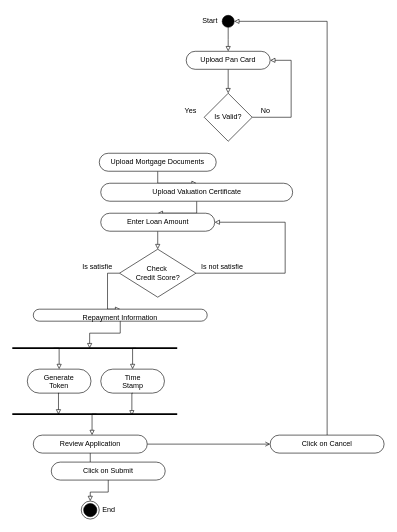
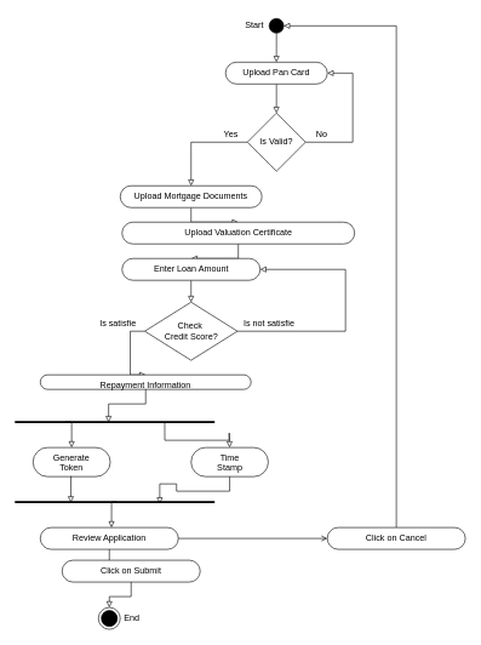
  <mxCell id="0" />
  <mxCell id="1" parent="0" />
  <mxCell id="2" value="" style="edgeStyle=orthogonalEdgeStyle;rounded=0;orthogonalLoop=1;jettySize=auto;html=1;endArrow=block;endFill=0;" parent="1" source="3" edge="1"><mxGeometry relative="1" as="geometry"><mxPoint x="380" y="85" as="targetPoint" /></mxGeometry></mxCell>
  <mxCell id="3" value="" style="ellipse;fillColor=strokeColor;html=1;" parent="1" vertex="1"><mxGeometry x="370" y="25" width="20" height="20" as="geometry" /></mxCell>
  <mxCell id="4" style="edgeStyle=orthogonalEdgeStyle;rounded=0;orthogonalLoop=1;jettySize=auto;html=1;exitX=0.5;exitY=1;exitDx=0;exitDy=0;entryX=0.5;entryY=0;entryDx=0;entryDy=0;endArrow=block;endFill=0;" parent="1" source="5" target="8" edge="1"><mxGeometry relative="1" as="geometry" /></mxCell>
  <mxCell id="5" value="Upload Pan Card" style="html=1;align=center;verticalAlign=top;rounded=1;absoluteArcSize=1;arcSize=52;dashed=0;whiteSpace=wrap;" parent="1" vertex="1"><mxGeometry x="310" y="85" width="140" height="30" as="geometry" /></mxCell>
  <mxCell id="6" style="edgeStyle=orthogonalEdgeStyle;rounded=0;orthogonalLoop=1;jettySize=auto;html=1;exitX=1;exitY=0.5;exitDx=0;exitDy=0;entryX=1;entryY=0.5;entryDx=0;entryDy=0;jumpStyle=none;endArrow=block;endFill=0;" parent="1" source="8" target="5" edge="1"><mxGeometry relative="1" as="geometry"><Array as="points"><mxPoint x="485" y="195" /><mxPoint x="485" y="100" /></Array></mxGeometry></mxCell>
+ <mxCell id="7" style="edgeStyle=orthogonalEdgeStyle;rounded=0;orthogonalLoop=1;jettySize=auto;html=1;exitX=0;exitY=0.5;exitDx=0;exitDy=0;entryX=0.5;entryY=0;entryDx=0;entryDy=0;endArrow=block;endFill=0;" parent="1" source="8" target="12" edge="1"><mxGeometry relative="1" as="geometry" /></mxCell>
  <mxCell id="8" value="Is Valid?" style="rhombus;whiteSpace=wrap;html=1;" parent="1" vertex="1"><mxGeometry x="340" y="155" width="80" height="80" as="geometry" /></mxCell>
  <mxCell id="9" value="No" style="text;html=1;align=center;verticalAlign=middle;whiteSpace=wrap;rounded=0;" parent="1" vertex="1"><mxGeometry x="420" y="175" width="45" height="20" as="geometry" /></mxCell>
  <mxCell id="10" value="Start" style="text;html=1;align=center;verticalAlign=middle;whiteSpace=wrap;rounded=0;" parent="1" vertex="1"><mxGeometry x="320" y="20" width="60" height="30" as="geometry" /></mxCell>
  <mxCell id="11" style="edgeStyle=orthogonalEdgeStyle;rounded=0;orthogonalLoop=1;jettySize=auto;html=1;exitX=0.5;exitY=1;exitDx=0;exitDy=0;entryX=0.5;entryY=0;entryDx=0;entryDy=0;endArrow=block;endFill=0;" parent="1" source="12" target="14" edge="1"><mxGeometry relative="1" as="geometry" /></mxCell>
  <mxCell id="12" value="Upload Mortgage Documents" style="html=1;align=center;verticalAlign=top;rounded=1;absoluteArcSize=1;arcSize=52;dashed=0;whiteSpace=wrap;" parent="1" vertex="1"><mxGeometry x="165" y="255" width="195" height="30" as="geometry" /></mxCell>
  <mxCell id="13" style="edgeStyle=orthogonalEdgeStyle;rounded=0;orthogonalLoop=1;jettySize=auto;html=1;exitX=0.5;exitY=1;exitDx=0;exitDy=0;entryX=0.5;entryY=0;entryDx=0;entryDy=0;endArrow=block;endFill=0;" parent="1" source="14" target="17" edge="1"><mxGeometry relative="1" as="geometry" /></mxCell>
  <mxCell id="14" value="Upload Valuation Certificate" style="html=1;align=center;verticalAlign=top;rounded=1;absoluteArcSize=1;arcSize=52;dashed=0;whiteSpace=wrap;" parent="1" vertex="1"><mxGeometry x="167.5" y="305" width="320" height="30" as="geometry" /></mxCell>
  <mxCell id="15" value="Yes" style="text;html=1;align=center;verticalAlign=middle;whiteSpace=wrap;rounded=0;" parent="1" vertex="1"><mxGeometry x="295" y="175" width="45" height="20" as="geometry" /></mxCell>
  <mxCell id="16" style="edgeStyle=orthogonalEdgeStyle;rounded=0;orthogonalLoop=1;jettySize=auto;html=1;exitX=0.5;exitY=1;exitDx=0;exitDy=0;entryX=0.5;entryY=0;entryDx=0;entryDy=0;endArrow=block;endFill=0;" parent="1" source="17" target="20" edge="1"><mxGeometry relative="1" as="geometry"><Array as="points"><mxPoint x="263" y="405" /><mxPoint x="263" y="405" /></Array></mxGeometry></mxCell>
  <mxCell id="17" value="Enter Loan Amount" style="html=1;align=center;verticalAlign=top;rounded=1;absoluteArcSize=1;arcSize=52;dashed=0;whiteSpace=wrap;" parent="1" vertex="1"><mxGeometry x="167.5" y="355" width="190" height="30" as="geometry" /></mxCell>
  <mxCell id="18" style="edgeStyle=orthogonalEdgeStyle;rounded=0;orthogonalLoop=1;jettySize=auto;html=1;exitX=1;exitY=0.5;exitDx=0;exitDy=0;entryX=1;entryY=0.5;entryDx=0;entryDy=0;endArrow=block;endFill=0;" parent="1" source="20" target="17" edge="1"><mxGeometry relative="1" as="geometry"><Array as="points"><mxPoint x="475" y="455" /><mxPoint x="475" y="370" /></Array></mxGeometry></mxCell>
  <mxCell id="19" style="edgeStyle=orthogonalEdgeStyle;rounded=0;orthogonalLoop=1;jettySize=auto;html=1;exitX=0;exitY=0.5;exitDx=0;exitDy=0;endArrow=block;endFill=0;" parent="1" source="20" target="22" edge="1"><mxGeometry relative="1" as="geometry" /></mxCell>
  <mxCell id="20" value="&lt;div&gt;Check&amp;nbsp;&lt;/div&gt;&lt;div&gt;Credit&amp;nbsp;&lt;span style=&quot;background-color: initial;&quot;&gt;Score?&lt;/span&gt;&lt;/div&gt;" style="rhombus;whiteSpace=wrap;html=1;" parent="1" vertex="1"><mxGeometry x="198.75" y="415" width="127.5" height="80" as="geometry" /></mxCell>
  <mxCell id="21" value="Is not satisfie" style="text;html=1;align=center;verticalAlign=middle;whiteSpace=wrap;rounded=0;" parent="1" vertex="1"><mxGeometry x="325" y="435" width="90" height="20" as="geometry" /></mxCell>
  <mxCell id="22" value="Repayment Information" style="html=1;align=center;verticalAlign=top;rounded=1;absoluteArcSize=1;arcSize=52;dashed=0;whiteSpace=wrap;" parent="1" vertex="1"><mxGeometry x="55" y="515" width="290" height="20" as="geometry" /></mxCell>
  <mxCell id="23" value="Is satisfie" style="text;html=1;align=center;verticalAlign=middle;whiteSpace=wrap;rounded=0;" parent="1" vertex="1"><mxGeometry x="125" y="435" width="73.75" height="20" as="geometry" /></mxCell>
  <mxCell id="24" style="edgeStyle=orthogonalEdgeStyle;rounded=0;orthogonalLoop=1;jettySize=auto;html=1;exitX=0.75;exitY=0.5;exitDx=0;exitDy=0;exitPerimeter=0;entryX=0.5;entryY=0;entryDx=0;entryDy=0;endArrow=block;endFill=0;" parent="1" source="26" target="28" edge="1"><mxGeometry relative="1" as="geometry" /></mxCell>
  <mxCell id="25" style="edgeStyle=orthogonalEdgeStyle;rounded=0;orthogonalLoop=1;jettySize=auto;html=1;exitX=0.25;exitY=0.5;exitDx=0;exitDy=0;exitPerimeter=0;entryX=0.5;entryY=0;entryDx=0;entryDy=0;endArrow=block;endFill=0;" parent="1" source="26" target="27" edge="1"><mxGeometry relative="1" as="geometry" /></mxCell>
  <mxCell id="26" value="" style="shape=line;html=1;strokeWidth=3;strokeColor=#000000;" parent="1" vertex="1"><mxGeometry x="20" y="575" width="275" height="10" as="geometry" /></mxCell>
  <mxCell id="27" value="Generate&lt;div&gt;Token&lt;/div&gt;" style="html=1;align=center;verticalAlign=top;rounded=1;absoluteArcSize=1;arcSize=52;dashed=0;whiteSpace=wrap;" parent="1" vertex="1"><mxGeometry x="45" y="615" width="106.25" height="40" as="geometry" /></mxCell>
- <mxCell id="28" value="Time&lt;div&gt;Stamp&lt;/div&gt;" style="html=1;align=center;verticalAlign=top;rounded=1;absoluteArcSize=1;arcSize=52;dashed=0;whiteSpace=wrap;" parent="1" vertex="1"><mxGeometry x="167.5" y="615" width="106.25" height="40" as="geometry" /></mxCell>
+ <mxCell id="28" value="Time&lt;div&gt;Stamp&lt;/div&gt;" style="html=1;align=center;verticalAlign=top;rounded=1;absoluteArcSize=1;arcSize=52;dashed=0;whiteSpace=wrap;" parent="1" vertex="1"><mxGeometry x="262.5" y="615" width="106.25" height="40" as="geometry" /></mxCell>
  <mxCell id="29" value="" style="shape=line;html=1;strokeWidth=3;strokeColor=#000000;" parent="1" vertex="1"><mxGeometry x="20" y="685" width="275" height="10" as="geometry" /></mxCell>
  <mxCell id="30" value="" style="edgeStyle=orthogonalEdgeStyle;rounded=0;orthogonalLoop=1;jettySize=auto;html=1;endArrow=block;endFill=0;" parent="1" source="32" target="38" edge="1"><mxGeometry relative="1" as="geometry" /></mxCell>
  <mxCell id="31" style="edgeStyle=orthogonalEdgeStyle;rounded=0;orthogonalLoop=1;jettySize=auto;html=1;exitX=1;exitY=0.5;exitDx=0;exitDy=0;entryX=0;entryY=0.5;entryDx=0;entryDy=0;endArrow=open;endFill=0;" parent="1" source="32" target="40" edge="1"><mxGeometry relative="1" as="geometry" /></mxCell>
  <mxCell id="32" value="Review Application" style="html=1;align=center;verticalAlign=top;rounded=1;absoluteArcSize=1;arcSize=52;dashed=0;whiteSpace=wrap;" parent="1" vertex="1"><mxGeometry x="55" y="725" width="190" height="30" as="geometry" /></mxCell>
  <mxCell id="33" style="edgeStyle=orthogonalEdgeStyle;rounded=0;orthogonalLoop=1;jettySize=auto;html=1;exitX=0.511;exitY=0.48;exitDx=0;exitDy=0;endArrow=block;endFill=0;exitPerimeter=0;" parent="1" source="29" edge="1"><mxGeometry relative="1" as="geometry"><mxPoint x="153" y="725" as="targetPoint" /></mxGeometry></mxCell>
  <mxCell id="34" style="edgeStyle=orthogonalEdgeStyle;rounded=0;orthogonalLoop=1;jettySize=auto;html=1;exitX=0.5;exitY=1;exitDx=0;exitDy=0;entryX=0.28;entryY=0.56;entryDx=0;entryDy=0;entryPerimeter=0;endArrow=block;endFill=0;" parent="1" source="27" target="29" edge="1"><mxGeometry relative="1" as="geometry" /></mxCell>
  <mxCell id="35" style="edgeStyle=orthogonalEdgeStyle;rounded=0;orthogonalLoop=1;jettySize=auto;html=1;exitX=0.5;exitY=1;exitDx=0;exitDy=0;entryX=0.725;entryY=0.72;entryDx=0;entryDy=0;entryPerimeter=0;endArrow=block;endFill=0;" parent="1" source="28" target="29" edge="1"><mxGeometry relative="1" as="geometry" /></mxCell>
  <mxCell id="36" style="edgeStyle=orthogonalEdgeStyle;rounded=0;orthogonalLoop=1;jettySize=auto;html=1;exitX=0.5;exitY=1;exitDx=0;exitDy=0;entryX=0.469;entryY=0.52;entryDx=0;entryDy=0;entryPerimeter=0;endArrow=block;endFill=0;" parent="1" source="22" target="26" edge="1"><mxGeometry relative="1" as="geometry" /></mxCell>
  <mxCell id="37" style="edgeStyle=orthogonalEdgeStyle;rounded=0;orthogonalLoop=1;jettySize=auto;html=1;exitX=0.5;exitY=1;exitDx=0;exitDy=0;entryX=0.5;entryY=0;entryDx=0;entryDy=0;endArrow=block;endFill=0;" parent="1" source="38" target="41" edge="1"><mxGeometry relative="1" as="geometry" /></mxCell>
  <mxCell id="38" value="Click on Submit" style="html=1;align=center;verticalAlign=top;rounded=1;absoluteArcSize=1;arcSize=52;dashed=0;whiteSpace=wrap;" parent="1" vertex="1"><mxGeometry x="85" y="770" width="190" height="30" as="geometry" /></mxCell>
  <mxCell id="39" style="edgeStyle=orthogonalEdgeStyle;rounded=0;orthogonalLoop=1;jettySize=auto;html=1;exitX=0.5;exitY=0;exitDx=0;exitDy=0;entryX=1;entryY=0.5;entryDx=0;entryDy=0;endArrow=block;endFill=0;" parent="1" source="40" target="3" edge="1"><mxGeometry relative="1" as="geometry"><mxPoint x="595" y="355" as="targetPoint" /></mxGeometry></mxCell>
  <mxCell id="40" value="Click on Cancel" style="html=1;align=center;verticalAlign=top;rounded=1;absoluteArcSize=1;arcSize=52;dashed=0;whiteSpace=wrap;" parent="1" vertex="1"><mxGeometry x="450" y="725" width="190" height="30" as="geometry" /></mxCell>
  <mxCell id="41" value="" style="ellipse;html=1;shape=endState;fillColor=strokeColor;" parent="1" vertex="1"><mxGeometry x="135" y="835" width="30" height="30" as="geometry" /></mxCell>
  <mxCell id="42" value="End" style="text;html=1;align=center;verticalAlign=middle;whiteSpace=wrap;rounded=0;" parent="1" vertex="1"><mxGeometry x="151.25" y="835" width="60" height="30" as="geometry" /></mxCell>
